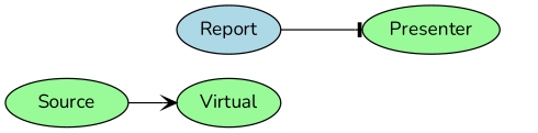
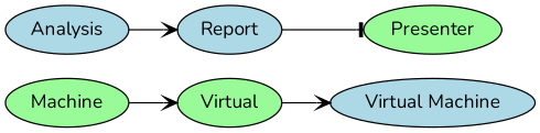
  digraph {
    fontname=Nunito
    rankdir=LR
    node [fillcolor=palegreen fontname=Nunito style=filled]
    edge [arrowhead=vee color=black fontname=Nunito]
    n1 [label=Virtual]
-   Source
+   Source [label=Machine]
+   "Virtual Machine" [fillcolor=lightblue]
+   Analysis [fillcolor=lightblue]
    Report [fillcolor=lightblue]
    Presenter
+   n1 -> "Virtual Machine"
    Source -> n1
+   Analysis -> Report
    Report -> Presenter [arrowhead=tee]
  }
